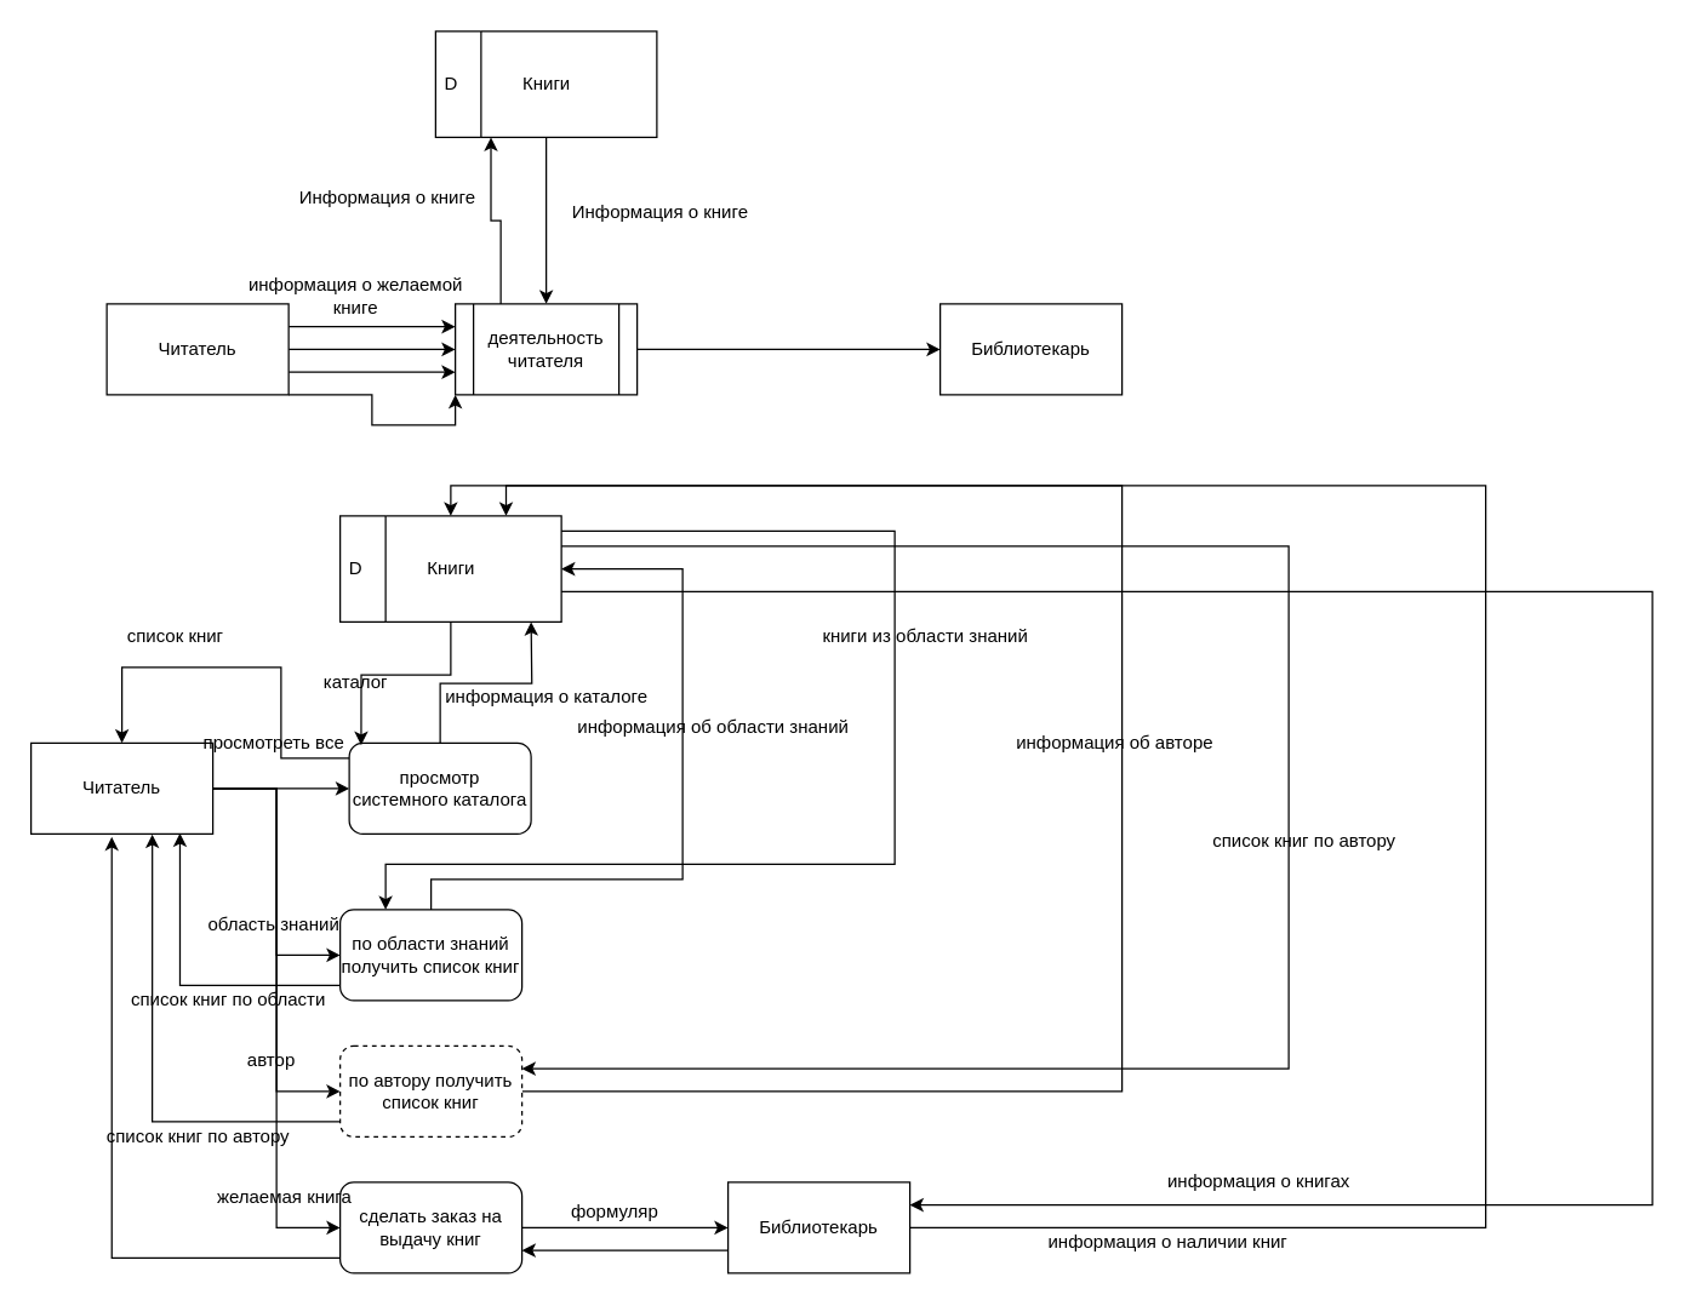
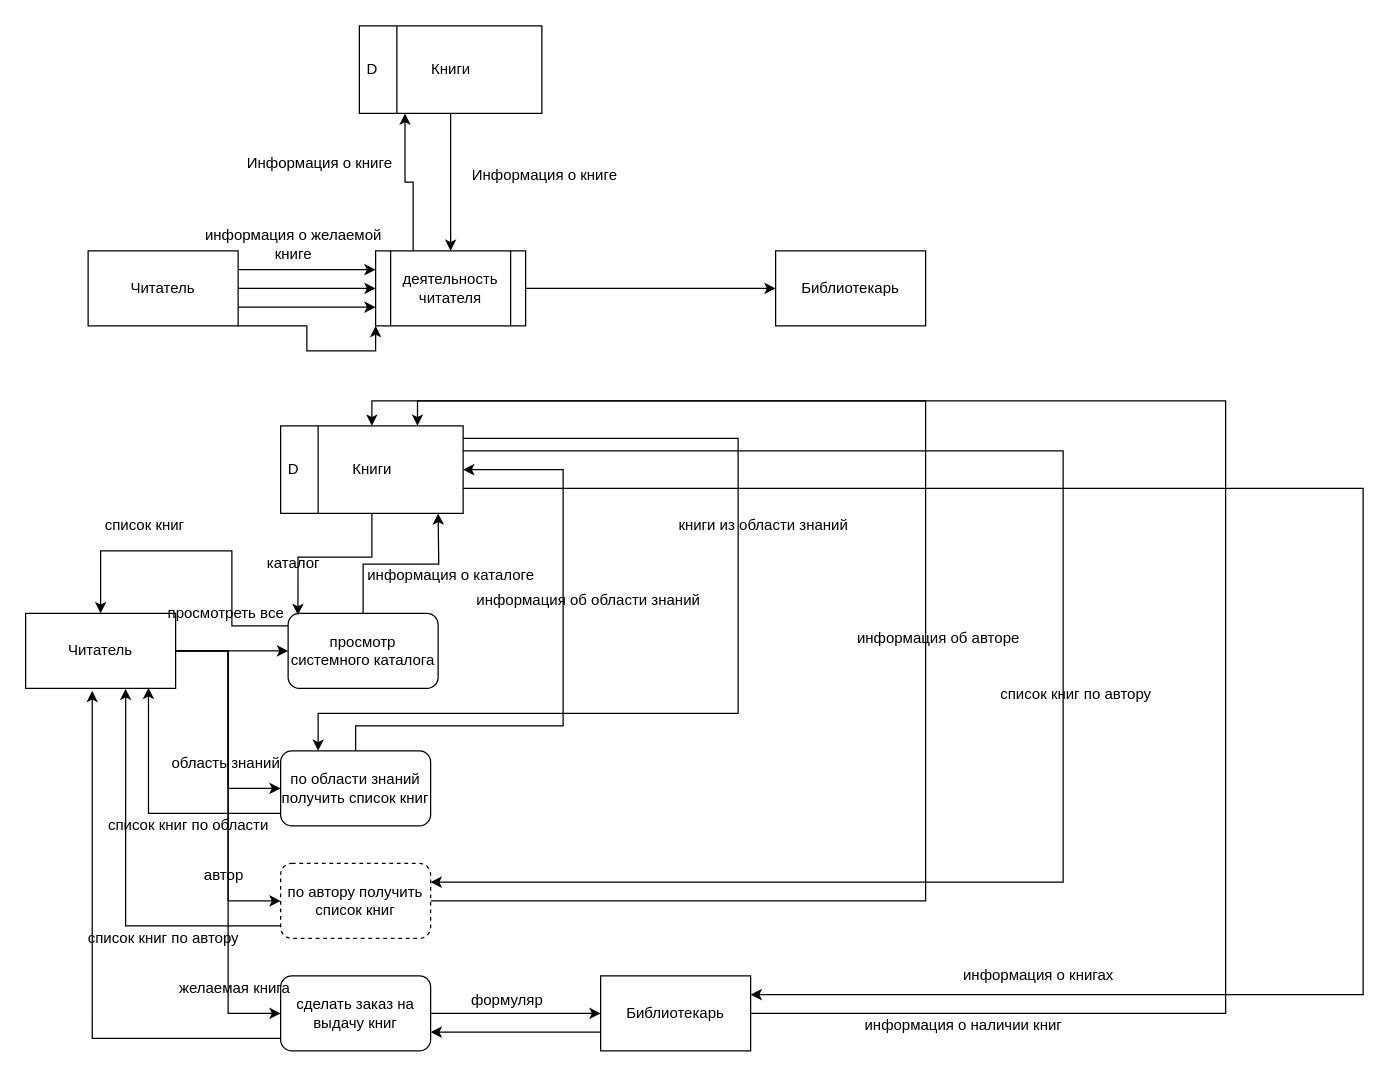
  <mxCell id="0" />
  <mxCell id="1" parent="0" />
  <mxCell id="2" style="edgeStyle=orthogonalEdgeStyle;rounded=0;orthogonalLoop=1;jettySize=auto;html=1;entryX=0;entryY=0.5;entryDx=0;entryDy=0;" edge="1" parent="1" source="3" target="9"><mxGeometry relative="1" as="geometry" /></mxCell>
  <mxCell id="3" value="деятельность читателя" style="shape=process;whiteSpace=wrap;html=1;backgroundOutline=1;" vertex="1" parent="1"><mxGeometry x="300" y="200" width="120" height="60" as="geometry" /></mxCell>
  <mxCell id="4" value="" style="edgeStyle=orthogonalEdgeStyle;rounded=0;orthogonalLoop=1;jettySize=auto;html=1;" edge="1" parent="1" source="8" target="3"><mxGeometry relative="1" as="geometry" /></mxCell>
  <mxCell id="5" style="edgeStyle=orthogonalEdgeStyle;rounded=0;orthogonalLoop=1;jettySize=auto;html=1;entryX=0;entryY=0.75;entryDx=0;entryDy=0;" edge="1" parent="1" source="8" target="3"><mxGeometry relative="1" as="geometry"><Array as="points"><mxPoint x="220" y="245" /><mxPoint x="220" y="245" /></Array></mxGeometry></mxCell>
  <mxCell id="6" style="edgeStyle=orthogonalEdgeStyle;rounded=0;orthogonalLoop=1;jettySize=auto;html=1;entryX=0;entryY=1;entryDx=0;entryDy=0;" edge="1" parent="1" source="8" target="3"><mxGeometry relative="1" as="geometry"><Array as="points"><mxPoint x="245" y="260" /><mxPoint x="245" y="280" /><mxPoint x="300" y="280" /></Array></mxGeometry></mxCell>
  <mxCell id="7" style="edgeStyle=orthogonalEdgeStyle;rounded=0;orthogonalLoop=1;jettySize=auto;html=1;entryX=0;entryY=0.25;entryDx=0;entryDy=0;" edge="1" parent="1" source="8" target="3"><mxGeometry relative="1" as="geometry"><Array as="points"><mxPoint x="220" y="215" /><mxPoint x="220" y="215" /></Array></mxGeometry></mxCell>
  <mxCell id="8" value="Читатель" style="rounded=0;whiteSpace=wrap;html=1;" vertex="1" parent="1"><mxGeometry x="70" y="200" width="120" height="60" as="geometry" /></mxCell>
  <mxCell id="9" value="Библиотекарь" style="rounded=0;whiteSpace=wrap;html=1;" vertex="1" parent="1"><mxGeometry x="620" y="200" width="120" height="60" as="geometry" /></mxCell>
  <mxCell id="10" style="edgeStyle=orthogonalEdgeStyle;rounded=0;orthogonalLoop=1;jettySize=auto;html=1;" edge="1" parent="1" source="11" target="3"><mxGeometry relative="1" as="geometry" /></mxCell>
  <mxCell id="11" value="" style="swimlane;horizontal=0;startSize=30;" vertex="1" parent="1"><mxGeometry x="287" y="20" width="146" height="70" as="geometry" /></mxCell>
  <mxCell id="12" value="D" style="text;html=1;align=center;verticalAlign=middle;resizable=0;points=[];autosize=1;strokeColor=none;fillColor=none;" vertex="1" parent="11"><mxGeometry y="25" width="20" height="20" as="geometry" /></mxCell>
  <mxCell id="13" value="Книги" style="text;html=1;align=center;verticalAlign=middle;resizable=0;points=[];autosize=1;strokeColor=none;fillColor=none;" vertex="1" parent="11"><mxGeometry x="48" y="25" width="50" height="20" as="geometry" /></mxCell>
  <mxCell id="14" value="информация о желаемой&lt;br&gt;книге" style="text;html=1;align=center;verticalAlign=middle;resizable=0;points=[];autosize=1;strokeColor=none;fillColor=none;" vertex="1" parent="1"><mxGeometry x="154" y="180" width="160" height="30" as="geometry" /></mxCell>
  <mxCell id="15" value="Информация о книге" style="text;html=1;align=center;verticalAlign=middle;resizable=0;points=[];autosize=1;strokeColor=none;fillColor=none;" vertex="1" parent="1"><mxGeometry x="370" y="130" width="130" height="20" as="geometry" /></mxCell>
  <mxCell id="16" style="edgeStyle=orthogonalEdgeStyle;rounded=0;orthogonalLoop=1;jettySize=auto;html=1;" edge="1" parent="1" source="20" target="25"><mxGeometry relative="1" as="geometry" /></mxCell>
  <mxCell id="17" style="edgeStyle=orthogonalEdgeStyle;rounded=0;orthogonalLoop=1;jettySize=auto;html=1;entryX=0;entryY=0.5;entryDx=0;entryDy=0;" edge="1" parent="1" source="20" target="38"><mxGeometry relative="1" as="geometry" /></mxCell>
  <mxCell id="18" style="edgeStyle=orthogonalEdgeStyle;rounded=0;orthogonalLoop=1;jettySize=auto;html=1;entryX=0;entryY=0.5;entryDx=0;entryDy=0;" edge="1" parent="1" source="20" target="43"><mxGeometry relative="1" as="geometry" /></mxCell>
  <mxCell id="19" style="edgeStyle=orthogonalEdgeStyle;rounded=0;orthogonalLoop=1;jettySize=auto;html=1;entryX=0;entryY=0.5;entryDx=0;entryDy=0;" edge="1" parent="1" source="20" target="48"><mxGeometry relative="1" as="geometry" /></mxCell>
  <mxCell id="20" value="Читатель" style="rounded=0;whiteSpace=wrap;html=1;" vertex="1" parent="1"><mxGeometry x="20" y="490" width="120" height="60" as="geometry" /></mxCell>
  <mxCell id="21" style="edgeStyle=orthogonalEdgeStyle;rounded=0;orthogonalLoop=1;jettySize=auto;html=1;exitX=0.25;exitY=0;exitDx=0;exitDy=0;entryX=0.25;entryY=1;entryDx=0;entryDy=0;" edge="1" parent="1" source="3" target="11"><mxGeometry relative="1" as="geometry"><mxPoint x="320" y="130" as="sourcePoint" /><mxPoint x="140" y="150" as="targetPoint" /></mxGeometry></mxCell>
  <mxCell id="22" value="Информация о книге" style="text;html=1;align=center;verticalAlign=middle;resizable=0;points=[];autosize=1;strokeColor=none;fillColor=none;" vertex="1" parent="1"><mxGeometry x="190" y="120" width="130" height="20" as="geometry" /></mxCell>
  <mxCell id="23" style="edgeStyle=orthogonalEdgeStyle;rounded=0;orthogonalLoop=1;jettySize=auto;html=1;" edge="1" parent="1" source="25"><mxGeometry relative="1" as="geometry"><mxPoint x="350" y="410" as="targetPoint" /></mxGeometry></mxCell>
  <mxCell id="24" style="edgeStyle=orthogonalEdgeStyle;rounded=0;orthogonalLoop=1;jettySize=auto;html=1;entryX=0.5;entryY=0;entryDx=0;entryDy=0;" edge="1" parent="1" source="25" target="20"><mxGeometry relative="1" as="geometry"><Array as="points"><mxPoint x="185" y="500" /><mxPoint x="185" y="440" /><mxPoint x="80" y="440" /></Array></mxGeometry></mxCell>
  <mxCell id="25" value="просмотр системного каталога" style="rounded=1;whiteSpace=wrap;html=1;" vertex="1" parent="1"><mxGeometry x="230" y="490" width="120" height="60" as="geometry" /></mxCell>
  <mxCell id="26" style="edgeStyle=orthogonalEdgeStyle;rounded=0;orthogonalLoop=1;jettySize=auto;html=1;entryX=1.026;entryY=0.567;entryDx=0;entryDy=0;entryPerimeter=0;" edge="1" parent="1" source="30" target="33"><mxGeometry relative="1" as="geometry" /></mxCell>
  <mxCell id="27" style="edgeStyle=orthogonalEdgeStyle;rounded=0;orthogonalLoop=1;jettySize=auto;html=1;entryX=0.25;entryY=0;entryDx=0;entryDy=0;" edge="1" parent="1" source="30" target="38"><mxGeometry relative="1" as="geometry"><Array as="points"><mxPoint x="590" y="350" /><mxPoint x="590" y="570" /><mxPoint x="254" y="570" /></Array></mxGeometry></mxCell>
  <mxCell id="28" style="edgeStyle=orthogonalEdgeStyle;rounded=0;orthogonalLoop=1;jettySize=auto;html=1;entryX=1;entryY=0.25;entryDx=0;entryDy=0;" edge="1" parent="1" source="30" target="43"><mxGeometry relative="1" as="geometry"><Array as="points"><mxPoint x="850" y="360" /><mxPoint x="850" y="705" /></Array></mxGeometry></mxCell>
  <mxCell id="29" style="edgeStyle=orthogonalEdgeStyle;rounded=0;orthogonalLoop=1;jettySize=auto;html=1;entryX=1;entryY=0.25;entryDx=0;entryDy=0;" edge="1" parent="1" source="30" target="51"><mxGeometry relative="1" as="geometry"><Array as="points"><mxPoint x="1090" y="390" /><mxPoint x="1090" y="795" /></Array></mxGeometry></mxCell>
  <mxCell id="30" value="" style="swimlane;horizontal=0;startSize=30;" vertex="1" parent="1"><mxGeometry x="224" y="340" width="146" height="70" as="geometry" /></mxCell>
  <mxCell id="31" value="D" style="text;html=1;align=center;verticalAlign=middle;resizable=0;points=[];autosize=1;strokeColor=none;fillColor=none;" vertex="1" parent="30"><mxGeometry y="25" width="20" height="20" as="geometry" /></mxCell>
  <mxCell id="32" value="Книги" style="text;html=1;align=center;verticalAlign=middle;resizable=0;points=[];autosize=1;strokeColor=none;fillColor=none;" vertex="1" parent="30"><mxGeometry x="48" y="25" width="50" height="20" as="geometry" /></mxCell>
  <mxCell id="33" value="просмотреть все" style="text;html=1;align=center;verticalAlign=middle;resizable=0;points=[];autosize=1;strokeColor=none;fillColor=none;" vertex="1" parent="1"><mxGeometry x="125" y="480" width="110" height="20" as="geometry" /></mxCell>
  <mxCell id="34" value="информация о каталоге" style="text;html=1;align=center;verticalAlign=middle;resizable=0;points=[];autosize=1;strokeColor=none;fillColor=none;" vertex="1" parent="1"><mxGeometry x="285" y="450" width="150" height="20" as="geometry" /></mxCell>
  <mxCell id="35" value="каталог" style="text;html=1;align=center;verticalAlign=middle;resizable=0;points=[];autosize=1;strokeColor=none;fillColor=none;" vertex="1" parent="1"><mxGeometry x="204" y="440" width="60" height="20" as="geometry" /></mxCell>
  <mxCell id="36" style="edgeStyle=orthogonalEdgeStyle;rounded=0;orthogonalLoop=1;jettySize=auto;html=1;entryX=1;entryY=0.5;entryDx=0;entryDy=0;" edge="1" parent="1" source="38" target="30"><mxGeometry relative="1" as="geometry"><Array as="points"><mxPoint x="284" y="580" /><mxPoint x="450" y="580" /><mxPoint x="450" y="375" /></Array></mxGeometry></mxCell>
  <mxCell id="37" style="edgeStyle=orthogonalEdgeStyle;rounded=0;orthogonalLoop=1;jettySize=auto;html=1;entryX=0.819;entryY=0.992;entryDx=0;entryDy=0;entryPerimeter=0;" edge="1" parent="1" source="38" target="20"><mxGeometry relative="1" as="geometry"><Array as="points"><mxPoint x="118" y="650" /></Array></mxGeometry></mxCell>
  <mxCell id="38" value="по области знаний получить список книг" style="rounded=1;whiteSpace=wrap;html=1;" vertex="1" parent="1"><mxGeometry x="224" y="600" width="120" height="60" as="geometry" /></mxCell>
  <mxCell id="39" value="информация об области знаний" style="text;html=1;align=center;verticalAlign=middle;resizable=0;points=[];autosize=1;strokeColor=none;fillColor=none;" vertex="1" parent="1"><mxGeometry x="375" y="470" width="190" height="20" as="geometry" /></mxCell>
  <mxCell id="40" value="книги из области знаний" style="text;html=1;align=center;verticalAlign=middle;resizable=0;points=[];autosize=1;strokeColor=none;fillColor=none;" vertex="1" parent="1"><mxGeometry x="535" y="410" width="150" height="20" as="geometry" /></mxCell>
  <mxCell id="41" style="edgeStyle=orthogonalEdgeStyle;rounded=0;orthogonalLoop=1;jettySize=auto;html=1;entryX=0.5;entryY=0;entryDx=0;entryDy=0;" edge="1" parent="1" source="43" target="30"><mxGeometry relative="1" as="geometry"><Array as="points"><mxPoint x="740" y="720" /><mxPoint x="740" y="320" /><mxPoint x="297" y="320" /></Array></mxGeometry></mxCell>
  <mxCell id="42" style="edgeStyle=orthogonalEdgeStyle;rounded=0;orthogonalLoop=1;jettySize=auto;html=1;entryX=0.667;entryY=1.006;entryDx=0;entryDy=0;entryPerimeter=0;" edge="1" parent="1" source="43" target="20"><mxGeometry relative="1" as="geometry"><Array as="points"><mxPoint x="100" y="740" /></Array></mxGeometry></mxCell>
  <mxCell id="43" value="по автору получить список книг" style="rounded=1;whiteSpace=wrap;html=1;dashed=1;" vertex="1" parent="1"><mxGeometry x="224" y="690" width="120" height="60" as="geometry" /></mxCell>
- <mxCell id="44" value="информация об авторе" style="text;html=1;align=center;verticalAlign=middle;resizable=0;points=[];autosize=1;strokeColor=none;fillColor=none;" vertex="1" parent="1"><mxGeometry x="660" y="480" width="150" height="20" as="geometry" /></mxCell>
+ <mxCell id="44" value="информация об авторе" style="text;html=1;align=center;verticalAlign=middle;resizable=0;points=[];autosize=1;strokeColor=none;fillColor=none;" vertex="1" parent="1"><mxGeometry x="675" y="500" width="150" height="20" as="geometry" /></mxCell>
  <mxCell id="45" value="список книг по автору" style="text;html=1;align=center;verticalAlign=middle;resizable=0;points=[];autosize=1;strokeColor=none;fillColor=none;" vertex="1" parent="1"><mxGeometry x="790" y="545" width="140" height="20" as="geometry" /></mxCell>
  <mxCell id="46" style="edgeStyle=orthogonalEdgeStyle;rounded=0;orthogonalLoop=1;jettySize=auto;html=1;entryX=0;entryY=0.5;entryDx=0;entryDy=0;" edge="1" parent="1" source="48" target="51"><mxGeometry relative="1" as="geometry" /></mxCell>
  <mxCell id="47" style="edgeStyle=orthogonalEdgeStyle;rounded=0;orthogonalLoop=1;jettySize=auto;html=1;entryX=0.444;entryY=1.033;entryDx=0;entryDy=0;entryPerimeter=0;" edge="1" parent="1" source="48" target="20"><mxGeometry relative="1" as="geometry"><Array as="points"><mxPoint x="73" y="830" /></Array></mxGeometry></mxCell>
  <mxCell id="48" value="сделать заказ на выдачу книг" style="rounded=1;whiteSpace=wrap;html=1;" vertex="1" parent="1"><mxGeometry x="224" y="780" width="120" height="60" as="geometry" /></mxCell>
  <mxCell id="49" style="edgeStyle=orthogonalEdgeStyle;rounded=0;orthogonalLoop=1;jettySize=auto;html=1;entryX=0.75;entryY=0;entryDx=0;entryDy=0;" edge="1" parent="1" source="51" target="30"><mxGeometry relative="1" as="geometry"><Array as="points"><mxPoint x="980" y="810" /><mxPoint x="980" y="320" /><mxPoint x="334" y="320" /></Array></mxGeometry></mxCell>
  <mxCell id="50" style="edgeStyle=orthogonalEdgeStyle;rounded=0;orthogonalLoop=1;jettySize=auto;html=1;entryX=1;entryY=0.75;entryDx=0;entryDy=0;" edge="1" parent="1" source="51" target="48"><mxGeometry relative="1" as="geometry"><Array as="points"><mxPoint x="440" y="825" /><mxPoint x="440" y="825" /></Array></mxGeometry></mxCell>
  <mxCell id="51" value="Библиотекарь" style="rounded=0;whiteSpace=wrap;html=1;" vertex="1" parent="1"><mxGeometry x="480" y="780" width="120" height="60" as="geometry" /></mxCell>
  <mxCell id="52" value="формуляр" style="text;html=1;align=center;verticalAlign=middle;resizable=0;points=[];autosize=1;strokeColor=none;fillColor=none;" vertex="1" parent="1"><mxGeometry x="370" y="790" width="70" height="20" as="geometry" /></mxCell>
  <mxCell id="53" value="информация о наличии книг" style="text;html=1;align=center;verticalAlign=middle;resizable=0;points=[];autosize=1;strokeColor=none;fillColor=none;" vertex="1" parent="1"><mxGeometry x="685" y="810" width="170" height="20" as="geometry" /></mxCell>
  <mxCell id="54" value="информация о книгах" style="text;html=1;align=center;verticalAlign=middle;resizable=0;points=[];autosize=1;strokeColor=none;fillColor=none;" vertex="1" parent="1"><mxGeometry x="760" y="770" width="140" height="20" as="geometry" /></mxCell>
  <mxCell id="55" value="область знаний" style="text;html=1;align=center;verticalAlign=middle;resizable=0;points=[];autosize=1;strokeColor=none;fillColor=none;" vertex="1" parent="1"><mxGeometry x="130" y="600" width="100" height="20" as="geometry" /></mxCell>
  <mxCell id="56" value="автор&amp;nbsp;" style="text;html=1;align=center;verticalAlign=middle;resizable=0;points=[];autosize=1;strokeColor=none;fillColor=none;" vertex="1" parent="1"><mxGeometry x="155" y="690" width="50" height="20" as="geometry" /></mxCell>
  <mxCell id="57" value="желаемая книга" style="text;html=1;align=center;verticalAlign=middle;resizable=0;points=[];autosize=1;strokeColor=none;fillColor=none;" vertex="1" parent="1"><mxGeometry x="137" y="780" width="100" height="20" as="geometry" /></mxCell>
  <mxCell id="58" value="список книг по области" style="text;html=1;align=center;verticalAlign=middle;resizable=0;points=[];autosize=1;strokeColor=none;fillColor=none;" vertex="1" parent="1"><mxGeometry x="80" y="650" width="140" height="20" as="geometry" /></mxCell>
  <mxCell id="59" value="список книг по автору" style="text;html=1;align=center;verticalAlign=middle;resizable=0;points=[];autosize=1;strokeColor=none;fillColor=none;" vertex="1" parent="1"><mxGeometry x="60" y="740" width="140" height="20" as="geometry" /></mxCell>
  <mxCell id="60" value="список книг" style="text;html=1;align=center;verticalAlign=middle;resizable=0;points=[];autosize=1;strokeColor=none;fillColor=none;" vertex="1" parent="1"><mxGeometry x="75" y="410" width="80" height="20" as="geometry" /></mxCell>
